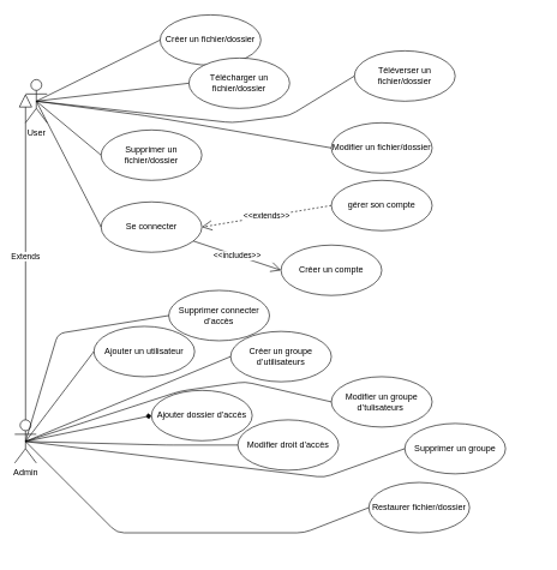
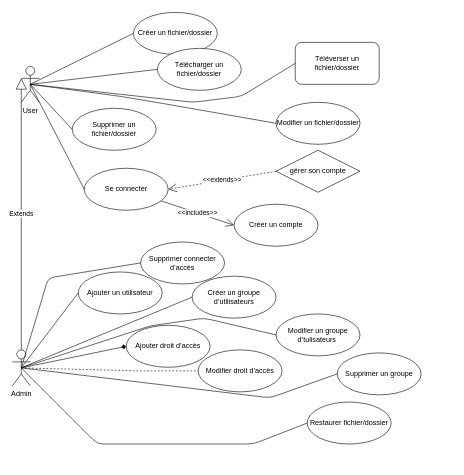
  <mxCell id="0" />
  <mxCell id="1" parent="0" />
  <mxCell id="2" value="" style="whiteSpace=wrap;html=1;strokeColor=none;aspect=fixed;" vertex="1" parent="1"><mxGeometry x="107.5" y="20" width="644.5" height="750" as="geometry" /></mxCell>
  <mxCell id="3" value="Créer un fichier/dossier" style="ellipse;whiteSpace=wrap;html=1;" vertex="1" parent="1"><mxGeometry x="222" y="20" width="140" height="70" as="geometry" /></mxCell>
- <mxCell id="4" value="Téléverser un fichier/dossier" style="ellipse;whiteSpace=wrap;html=1;" vertex="1" parent="1"><mxGeometry x="492" y="70" width="140" height="70" as="geometry" /></mxCell>
+ <mxCell id="4" value="Téléverser un fichier/dossier" style="whiteSpace=wrap;html=1;rounded=1;" vertex="1" parent="1"><mxGeometry x="492" y="70" width="140" height="70" as="geometry" /></mxCell>
  <mxCell id="5" value="Supprimer connecter d’accès" style="ellipse;whiteSpace=wrap;html=1;" vertex="1" parent="1"><mxGeometry x="234" y="403" width="140" height="70" as="geometry" /></mxCell>
  <mxCell id="6" value="Télécharger un fichier/dossier" style="ellipse;whiteSpace=wrap;html=1;" vertex="1" parent="1"><mxGeometry x="262" y="80" width="140" height="70" as="geometry" /></mxCell>
- <mxCell id="7" value="Ajouter dossier d’accès" style="ellipse;whiteSpace=wrap;html=1;" vertex="1" parent="1"><mxGeometry x="210" y="542" width="140" height="70" as="geometry" /></mxCell>
- <mxCell id="8" value="Supprimer un fichier/dossier" style="ellipse;whiteSpace=wrap;html=1;" vertex="1" parent="1"><mxGeometry x="140" y="180" width="140" height="70" as="geometry" /></mxCell>
+ <mxCell id="7" value="Ajouter droit d’accès" style="ellipse;whiteSpace=wrap;html=1;" vertex="1" parent="1"><mxGeometry x="210" y="542" width="140" height="70" as="geometry" /></mxCell>
+ <mxCell id="8" value="Supprimer un fichier/dossier" style="ellipse;whiteSpace=wrap;html=1;" vertex="1" parent="1"><mxGeometry x="120" y="180" width="140" height="70" as="geometry" /></mxCell>
  <mxCell id="9" value="Ajouter un utilisateur" style="ellipse;whiteSpace=wrap;html=1;" vertex="1" parent="1"><mxGeometry x="130" y="453" width="140" height="70" as="geometry" /></mxCell>
  <mxCell id="10" value="Modifier un fichier/dossier" style="ellipse;whiteSpace=wrap;html=1;" vertex="1" parent="1"><mxGeometry x="460" y="170" width="140" height="70" as="geometry" /></mxCell>
  <mxCell id="11" value="User" style="shape=umlActor;verticalLabelPosition=bottom;verticalAlign=top;html=1;" vertex="1" parent="1"><mxGeometry x="35" y="110" width="30" height="60" as="geometry" /></mxCell>
  <mxCell id="12" value="Admin" style="shape=umlActor;verticalLabelPosition=bottom;verticalAlign=top;html=1;" vertex="1" parent="1"><mxGeometry x="20" y="583" width="30" height="60" as="geometry" /></mxCell>
  <mxCell id="13" value="Extends" style="endArrow=block;endSize=16;endFill=0;html=1;exitX=0.5;exitY=0;exitDx=0;exitDy=0;exitPerimeter=0;" edge="1" parent="1" source="12"><mxGeometry width="160" relative="1" as="geometry"><mxPoint x="10" y="350" as="sourcePoint" /><mxPoint x="35" y="130" as="targetPoint" /></mxGeometry></mxCell>
  <mxCell id="14" value="" style="endArrow=none;html=1;exitX=0.5;exitY=0.5;exitDx=0;exitDy=0;exitPerimeter=0;entryX=0;entryY=0.5;entryDx=0;entryDy=0;" edge="1" parent="1" source="11" target="6"><mxGeometry width="50" height="50" relative="1" as="geometry"><mxPoint x="510" y="330" as="sourcePoint" /><mxPoint x="560" y="280" as="targetPoint" /></mxGeometry></mxCell>
  <mxCell id="15" value="" style="endArrow=none;html=1;exitX=0.5;exitY=0.5;exitDx=0;exitDy=0;exitPerimeter=0;entryX=0;entryY=0.5;entryDx=0;entryDy=0;" edge="1" parent="1" source="11" target="3"><mxGeometry width="50" height="50" relative="1" as="geometry"><mxPoint x="45" y="90" as="sourcePoint" /><mxPoint x="314" y="105" as="targetPoint" /></mxGeometry></mxCell>
  <mxCell id="16" value="" style="endArrow=none;html=1;entryX=0;entryY=0.5;entryDx=0;entryDy=0;exitX=0.5;exitY=0.5;exitDx=0;exitDy=0;exitPerimeter=0;" edge="1" parent="1" source="11" target="4"><mxGeometry width="50" height="50" relative="1" as="geometry"><mxPoint x="60" y="100" as="sourcePoint" /><mxPoint x="160" y="145" as="targetPoint" /><Array as="points"><mxPoint x="322" y="170" /><mxPoint x="402" y="160" /></Array></mxGeometry></mxCell>
  <mxCell id="17" value="" style="endArrow=none;html=1;entryX=0;entryY=0.5;entryDx=0;entryDy=0;exitX=0.5;exitY=0.5;exitDx=0;exitDy=0;exitPerimeter=0;" edge="1" parent="1" source="11" target="10"><mxGeometry width="50" height="50" relative="1" as="geometry"><mxPoint x="50" y="90" as="sourcePoint" /><mxPoint x="160" y="145" as="targetPoint" /><Array as="points"><mxPoint x="200" y="160" /><mxPoint x="260" y="170" /></Array></mxGeometry></mxCell>
  <mxCell id="18" value="Modifier droit d’accès" style="ellipse;whiteSpace=wrap;html=1;" vertex="1" parent="1"><mxGeometry x="330" y="583" width="140" height="70" as="geometry" /></mxCell>
  <mxCell id="19" value="Créer un groupe d’utilisateurs" style="ellipse;whiteSpace=wrap;html=1;" vertex="1" parent="1"><mxGeometry x="320" y="460" width="140" height="70" as="geometry" /></mxCell>
  <mxCell id="20" value="Modifier un groupe d’tulisateurs&amp;nbsp;" style="ellipse;whiteSpace=wrap;html=1;" vertex="1" parent="1"><mxGeometry x="460" y="523" width="140" height="70" as="geometry" /></mxCell>
  <mxCell id="21" value="Supprimer un groupe" style="ellipse;whiteSpace=wrap;html=1;" vertex="1" parent="1"><mxGeometry x="562" y="588" width="140" height="70" as="geometry" /></mxCell>
  <mxCell id="22" value="" style="endArrow=none;html=1;exitX=0.5;exitY=0.5;exitDx=0;exitDy=0;exitPerimeter=0;entryX=0;entryY=0.5;entryDx=0;entryDy=0;" edge="1" parent="1" source="12" target="9"><mxGeometry width="50" height="50" relative="1" as="geometry"><mxPoint x="510" y="353" as="sourcePoint" /><mxPoint x="550" y="313" as="targetPoint" /></mxGeometry></mxCell>
  <mxCell id="23" value="" style="endArrow=none;html=1;exitX=0.5;exitY=0.5;exitDx=0;exitDy=0;exitPerimeter=0;entryX=0;entryY=0.5;entryDx=0;entryDy=0;" edge="1" parent="1" source="11" target="8"><mxGeometry width="50" height="50" relative="1" as="geometry"><mxPoint x="45" y="90" as="sourcePoint" /><mxPoint x="160" y="145" as="targetPoint" /></mxGeometry></mxCell>
  <mxCell id="24" value="" style="endArrow=diamond;html=1;exitX=0.5;exitY=0.5;exitDx=0;exitDy=0;exitPerimeter=0;entryX=0;entryY=0.5;entryDx=0;entryDy=0;" edge="1" parent="1" source="12" target="7"><mxGeometry width="50" height="50" relative="1" as="geometry"><mxPoint x="45" y="623" as="sourcePoint" /><mxPoint x="150" y="528" as="targetPoint" /></mxGeometry></mxCell>
  <mxCell id="25" value="" style="endArrow=none;html=1;exitX=0.5;exitY=0.5;exitDx=0;exitDy=0;exitPerimeter=0;entryX=0;entryY=0.5;entryDx=0;entryDy=0;" edge="1" parent="1" source="12" target="19"><mxGeometry width="50" height="50" relative="1" as="geometry"><mxPoint x="45" y="623" as="sourcePoint" /><mxPoint x="150" y="528" as="targetPoint" /><Array as="points" /></mxGeometry></mxCell>
- <mxCell id="26" value="" style="endArrow=none;html=1;exitX=0.5;exitY=0.5;exitDx=0;exitDy=0;exitPerimeter=0;entryX=0;entryY=0.5;entryDx=0;entryDy=0;" edge="1" parent="1" source="12" target="18"><mxGeometry width="50" height="50" relative="1" as="geometry"><mxPoint x="45" y="623" as="sourcePoint" /><mxPoint x="140" y="528" as="targetPoint" /><Array as="points"><mxPoint x="230" y="618" /></Array></mxGeometry></mxCell>
+ <mxCell id="26" value="" style="endArrow=none;html=1;exitX=0.5;exitY=0.5;exitDx=0;exitDy=0;exitPerimeter=0;entryX=0;entryY=0.5;entryDx=0;entryDy=0;dashed=1;" edge="1" parent="1" source="12" target="18"><mxGeometry width="50" height="50" relative="1" as="geometry"><mxPoint x="45" y="623" as="sourcePoint" /><mxPoint x="140" y="528" as="targetPoint" /><Array as="points"><mxPoint x="230" y="618" /></Array></mxGeometry></mxCell>
  <mxCell id="27" value="" style="endArrow=none;html=1;exitX=0.5;exitY=0.5;exitDx=0;exitDy=0;exitPerimeter=0;entryX=0;entryY=0.5;entryDx=0;entryDy=0;" edge="1" parent="1" source="12" target="5"><mxGeometry width="50" height="50" relative="1" as="geometry"><mxPoint x="45" y="623" as="sourcePoint" /><mxPoint x="140" y="528" as="targetPoint" /><Array as="points"><mxPoint x="80" y="463" /></Array></mxGeometry></mxCell>
  <mxCell id="28" value="" style="endArrow=none;html=1;exitX=0.5;exitY=0.5;exitDx=0;exitDy=0;exitPerimeter=0;entryX=0;entryY=0.5;entryDx=0;entryDy=0;" edge="1" parent="1" source="12" target="20"><mxGeometry width="50" height="50" relative="1" as="geometry"><mxPoint x="45" y="623" as="sourcePoint" /><mxPoint x="480" y="488" as="targetPoint" /><Array as="points"><mxPoint x="250" y="543" /><mxPoint x="340" y="530" /></Array></mxGeometry></mxCell>
  <mxCell id="29" value="" style="endArrow=none;html=1;exitX=0.5;exitY=0.5;exitDx=0;exitDy=0;exitPerimeter=0;entryX=0;entryY=0.5;entryDx=0;entryDy=0;" edge="1" parent="1" source="12" target="21"><mxGeometry width="50" height="50" relative="1" as="geometry"><mxPoint x="45" y="623" as="sourcePoint" /><mxPoint x="540" y="593" as="targetPoint" /><Array as="points"><mxPoint x="450" y="663" /></Array></mxGeometry></mxCell>
  <mxCell id="30" value="Créer un compte" style="ellipse;whiteSpace=wrap;html=1;" vertex="1" parent="1"><mxGeometry x="390" y="340" width="140" height="70" as="geometry" /></mxCell>
  <mxCell id="31" value="Se connecter" style="ellipse;whiteSpace=wrap;html=1;" vertex="1" parent="1"><mxGeometry x="140" y="280" width="140" height="70" as="geometry" /></mxCell>
  <mxCell id="32" value="&amp;lt;&amp;lt;extends&amp;gt;&amp;gt;" style="endArrow=open;endSize=12;dashed=1;html=1;exitX=0;exitY=0.5;exitDx=0;exitDy=0;entryX=1;entryY=0.5;entryDx=0;entryDy=0;" edge="1" parent="1" source="33" target="31"><mxGeometry width="160" relative="1" as="geometry"><mxPoint x="450" y="270" as="sourcePoint" /><mxPoint x="280" y="275" as="targetPoint" /></mxGeometry></mxCell>
- <mxCell id="33" value="gérer son compte" style="ellipse;whiteSpace=wrap;html=1;" vertex="1" parent="1"><mxGeometry x="460" y="250" width="140" height="70" as="geometry" /></mxCell>
+ <mxCell id="33" value="gérer son compte" style="rhombus;whiteSpace=wrap;html=1;" vertex="1" parent="1"><mxGeometry x="460" y="250" width="140" height="70" as="geometry" /></mxCell>
  <mxCell id="34" value="" style="endArrow=none;html=1;exitX=0.5;exitY=0.5;exitDx=0;exitDy=0;exitPerimeter=0;entryX=0;entryY=0.5;entryDx=0;entryDy=0;" edge="1" parent="1" source="11" target="31"><mxGeometry width="50" height="50" relative="1" as="geometry"><mxPoint x="350" y="230" as="sourcePoint" /><mxPoint x="400" y="180" as="targetPoint" /></mxGeometry></mxCell>
  <mxCell id="35" value="&amp;lt;&amp;lt;includes&amp;gt;&amp;gt;" style="endArrow=open;endSize=12;dashed=0;html=1;entryX=0;entryY=0.5;entryDx=0;entryDy=0;" edge="1" parent="1" source="31" target="30"><mxGeometry width="160" relative="1" as="geometry"><mxPoint x="300" y="200" as="sourcePoint" /><mxPoint x="460" y="200" as="targetPoint" /></mxGeometry></mxCell>
  <mxCell id="36" value="Restaurer fichier/dossier" style="ellipse;whiteSpace=wrap;html=1;" vertex="1" parent="1"><mxGeometry x="512" y="670" width="140" height="70" as="geometry" /></mxCell>
  <mxCell id="37" value="" style="endArrow=none;html=1;exitX=0.5;exitY=0.5;exitDx=0;exitDy=0;exitPerimeter=0;entryX=0;entryY=0.5;entryDx=0;entryDy=0;" edge="1" parent="1" source="12" target="36"><mxGeometry width="50" height="50" relative="1" as="geometry"><mxPoint x="350" y="680" as="sourcePoint" /><mxPoint x="400" y="630" as="targetPoint" /><Array as="points"><mxPoint x="162" y="740" /><mxPoint x="422" y="740" /></Array></mxGeometry></mxCell>
